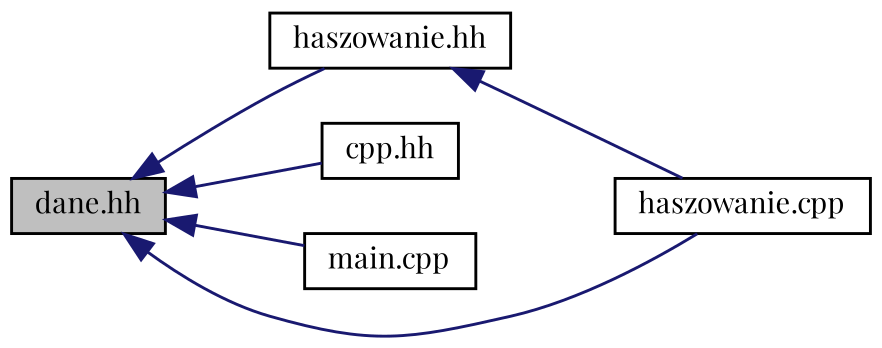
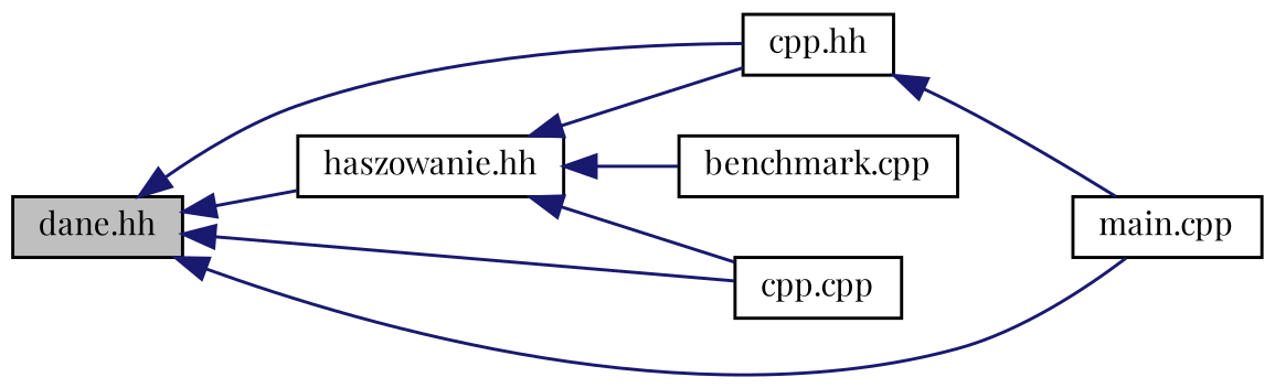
  digraph {
    fontname="Playfair Display"
    rankdir=LR
    node [color=black fillcolor=white fontname="Playfair Display" fontsize=10 shape=record style=filled]
    edge [color=midnightblue dir=back fontname="Playfair Display" fontsize=10 labelfontname=Helvetica labelfontsize=10 style=solid]
    n1 [fillcolor=grey75 fontcolor=black height=0.2 label="dane.hh" width=0.4]
    n2 [height=0.2 label="haszowanie.hh" width=0.4]
    n3 [height=0.2 label="cpp.hh" width=0.4]
    n4 [height=0.2 label="main.cpp" width=0.4]
-   n5 [height=0.2 label="haszowanie.cpp" width=0.4]
+   n5 [height=0.2 label="cpp.cpp" width=0.4]
+   n6 [height=0.2 label="benchmark.cpp" width=0.4]
    n1 -> n2
    n1 -> n3
    n1 -> n4
    n1 -> n5
+   n2 -> n3
    n2 -> n5
+   n2 -> n6
+   n3 -> n4
  }
